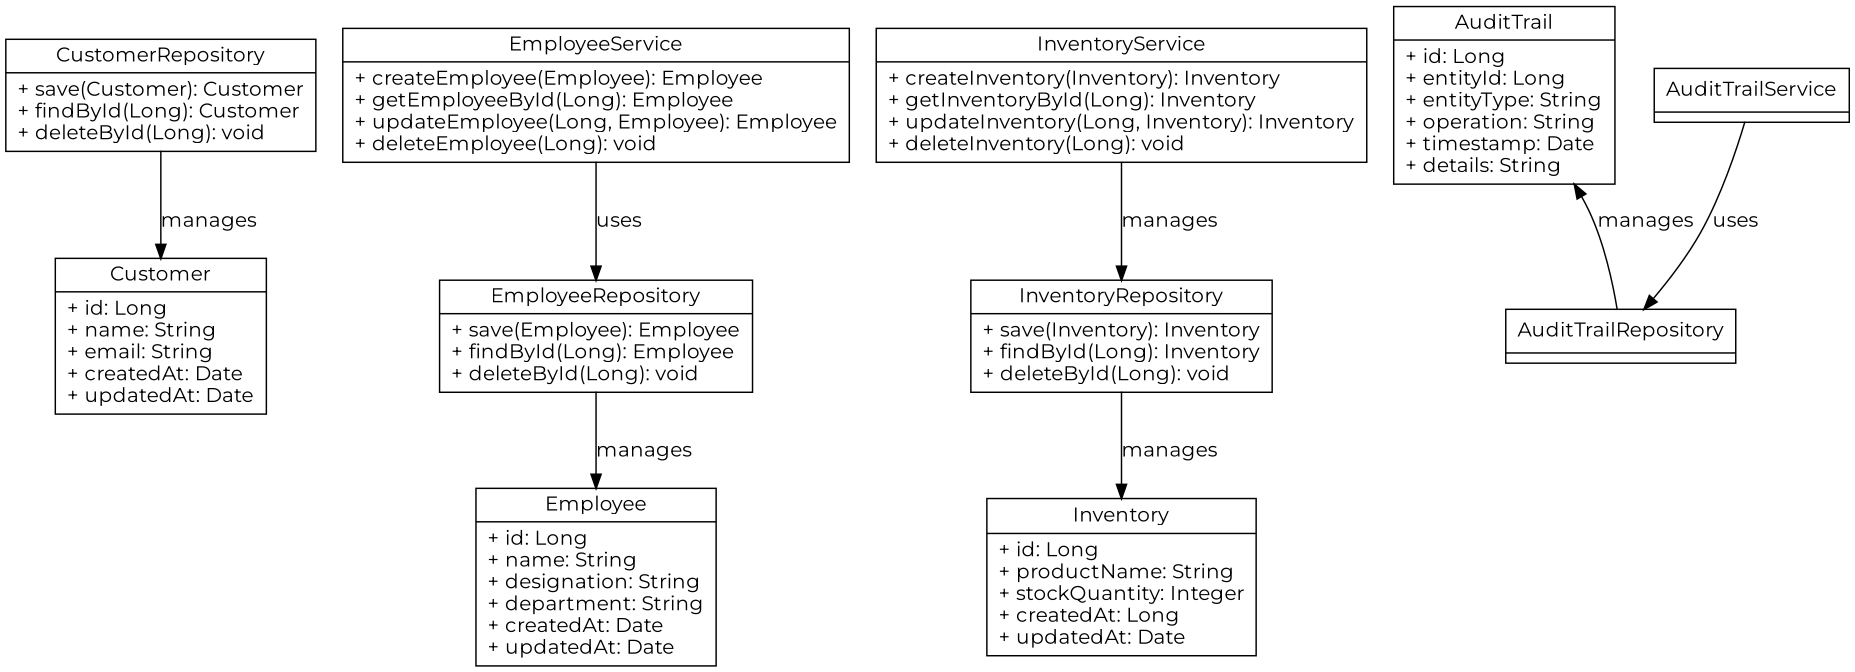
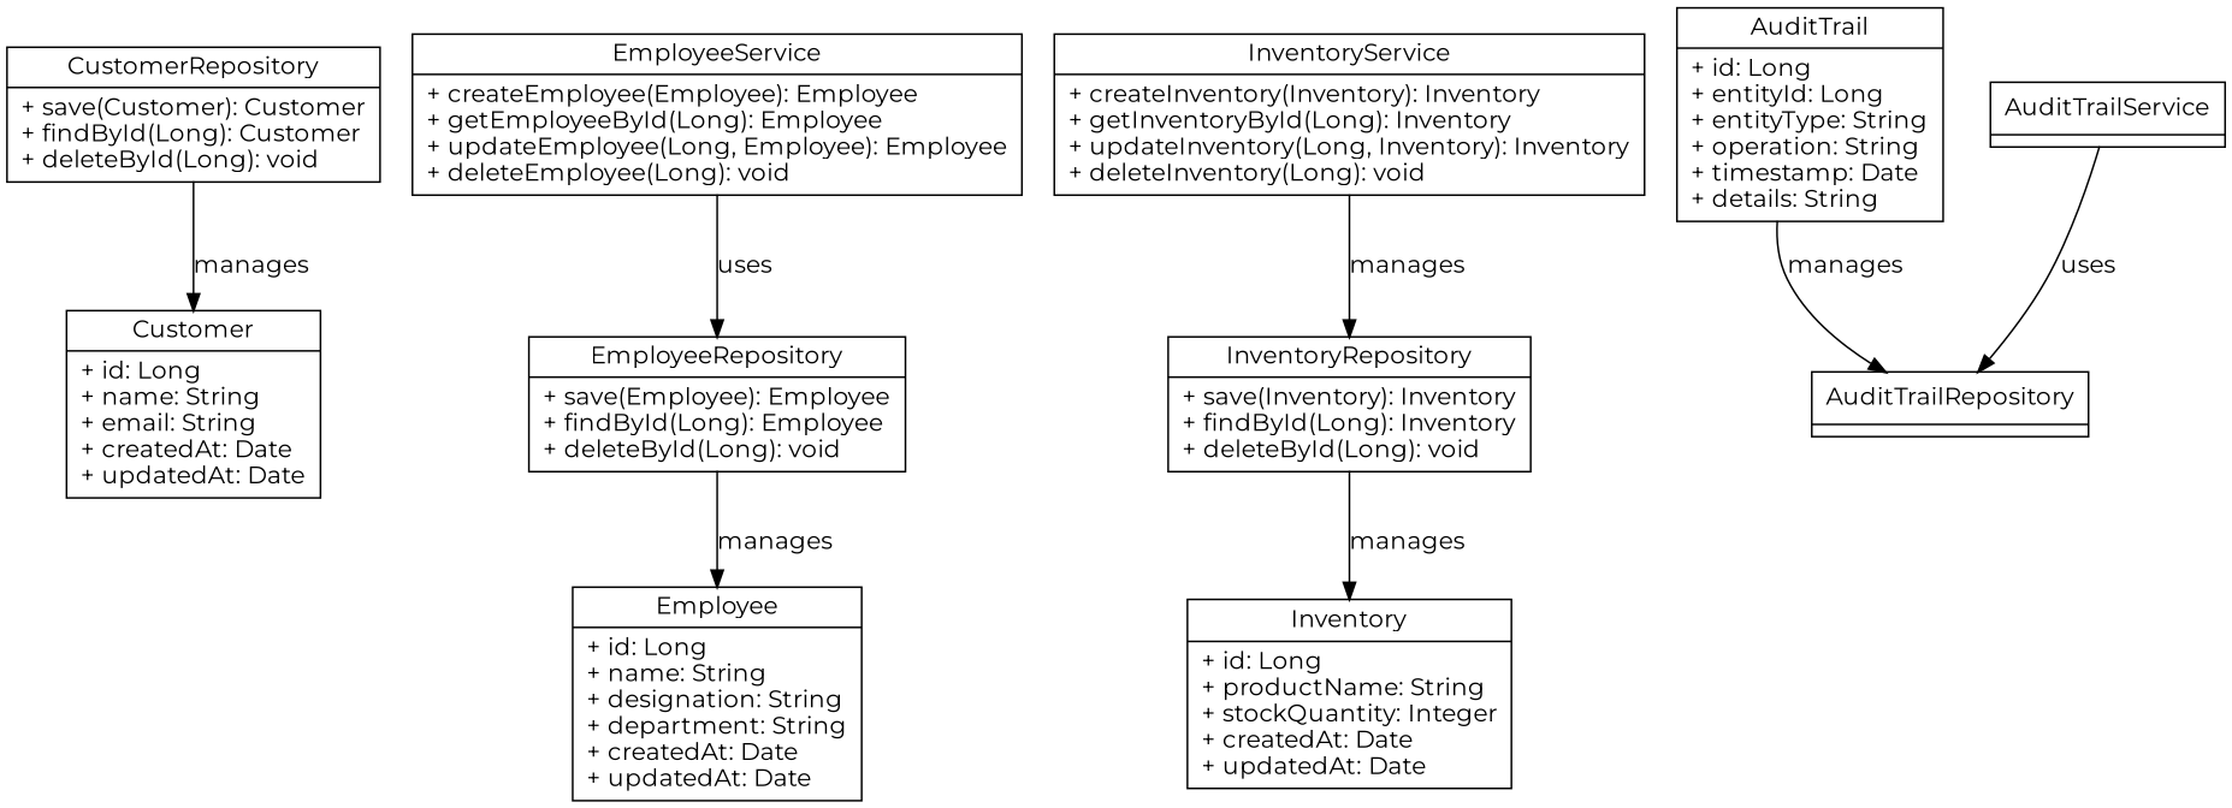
  digraph {
    fontname=Montserrat
    rankdir=TB
    node [fontname=Montserrat shape=record]
    edge [fontname=Montserrat]
    n1 [label="{Customer|+ id: Long\l+ name: String\l+ email: String\l+ createdAt: Date\l+ updatedAt: Date\l}"]
    n2 [label="{Employee|+ id: Long\l+ name: String\l+ designation: String\l+ department: String\l+ createdAt: Date\l+ updatedAt: Date\l}"]
-   n3 [label="{Inventory|+ id: Long\l+ productName: String\l+ stockQuantity: Integer\l+ createdAt: Long\l+ updatedAt: Date\l}"]
+   n3 [label="{Inventory|+ id: Long\l+ productName: String\l+ stockQuantity: Integer\l+ createdAt: Date\l+ updatedAt: Date\l}"]
    n4 [label="{AuditTrail|+ id: Long\l+ entityId: Long\l+ entityType: String\l+ operation: String\l+ timestamp: Date\l+ details: String\l}"]
    n5 [label="{CustomerRepository|+ save(Customer): Customer\l+ findById(Long): Customer\l+ deleteById(Long): void\l}"]
    n6 [label="{EmployeeService|+ createEmployee(Employee): Employee\l+ getEmployeeById(Long): Employee\l+ updateEmployee(Long, Employee): Employee\l+ deleteEmployee(Long): void\l}"]
    n7 [label="{EmployeeRepository|+ save(Employee): Employee\l+ findById(Long): Employee\l+ deleteById(Long): void\l}"]
    n8 [label="{InventoryService|+ createInventory(Inventory): Inventory\l+ getInventoryById(Long): Inventory\l+ updateInventory(Long, Inventory): Inventory\l+ deleteInventory(Long): void\l}"]
    n9 [label="{InventoryRepository|+ save(Inventory): Inventory\l+ findById(Long): Inventory\l+ deleteById(Long): void\l}"]
    n10 [label="{AuditTrailService|+ getAuditTrailById(Long): AuditTrail\l+ getAllAuditTrails(): List<AuditTrail>\l}"]
    n11 [label="{AuditTrailRepository|+ save(AuditTrail): AuditTrail\l+ findById(Long): AuditTrail\l+ findAll(): List<AuditTrail>\l}"]
    n5 -> n1 [label=manages]
    n6 -> n7 [label=uses]
    n7 -> n2 [label=manages]
    n8 -> n9 [label=manages]
    n9 -> n3 [label=manages]
    n10 -> n11 [label=uses]
-   n11 -> n4 [label=manages]
+   n4 -> n11 [label=manages]
  }
